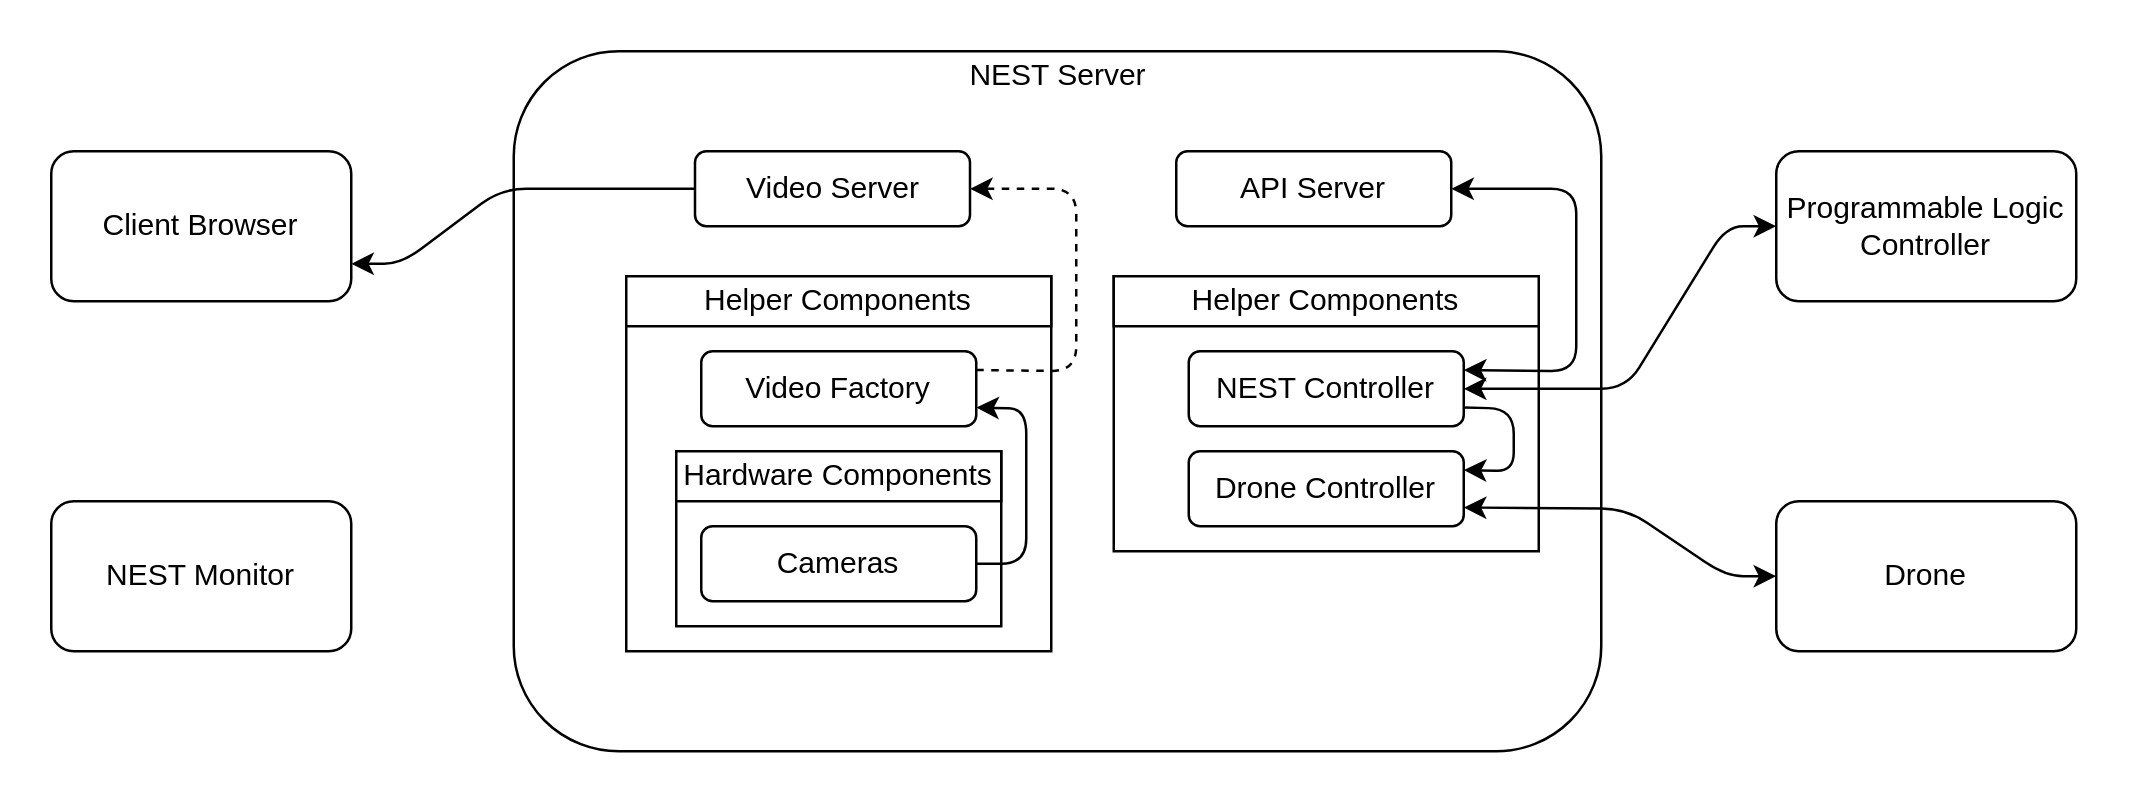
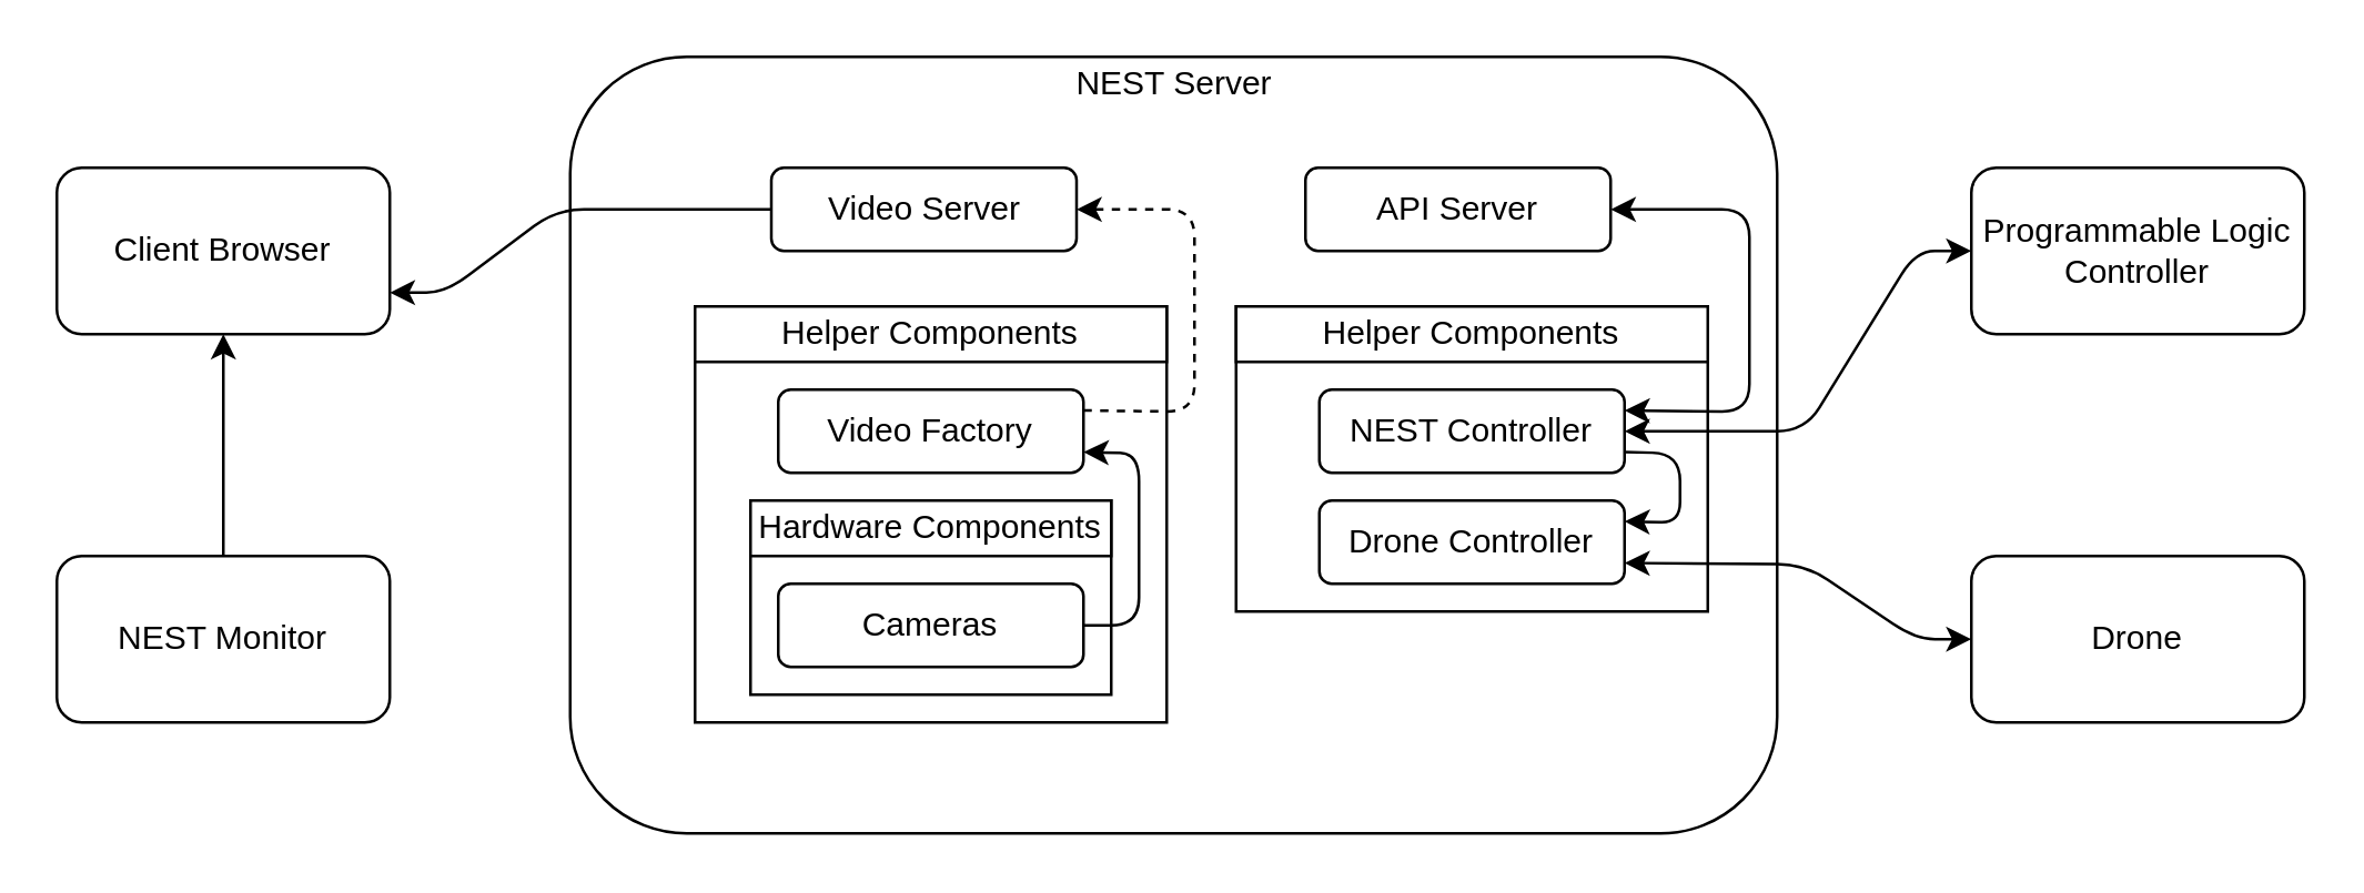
  <mxCell id="0" />
  <mxCell id="1" parent="0" />
  <mxCell id="2" value="" style="rounded=1;whiteSpace=wrap;html=1;" vertex="1" parent="1"><mxGeometry x="205" y="20" width="435" height="280" as="geometry" /></mxCell>
  <mxCell id="3" value="Client Browser" style="rounded=1;whiteSpace=wrap;html=1;" vertex="1" parent="1"><mxGeometry x="20" y="60" width="120" height="60" as="geometry" /></mxCell>
+ <mxCell id="4" style="edgeStyle=orthogonalEdgeStyle;rounded=0;orthogonalLoop=1;jettySize=auto;html=1;exitX=0.5;exitY=0;exitDx=0;exitDy=0;entryX=0.5;entryY=1;entryDx=0;entryDy=0;" edge="1" parent="1" source="5" target="3"><mxGeometry relative="1" as="geometry" /></mxCell>
  <mxCell id="5" value="NEST Monitor" style="rounded=1;whiteSpace=wrap;html=1;" vertex="1" parent="1"><mxGeometry x="20" y="200" width="120" height="60" as="geometry" /></mxCell>
  <mxCell id="6" value="NEST Server" style="text;html=1;strokeColor=none;fillColor=none;align=center;verticalAlign=middle;whiteSpace=wrap;rounded=0;" vertex="1" parent="1"><mxGeometry x="377.5" y="20" width="90" height="20" as="geometry" /></mxCell>
  <mxCell id="7" value="" style="group" vertex="1" connectable="0" parent="1"><mxGeometry x="450" y="60" width="160" height="160" as="geometry" /></mxCell>
  <mxCell id="8" value="" style="rounded=0;whiteSpace=wrap;html=1;" vertex="1" parent="7"><mxGeometry x="-5" y="50" width="170" height="110" as="geometry" /></mxCell>
  <mxCell id="9" value="Helper Components" style="rounded=0;whiteSpace=wrap;html=1;" vertex="1" parent="7"><mxGeometry x="-5" y="50" width="170" height="20" as="geometry" /></mxCell>
  <mxCell id="10" value="NEST Controller" style="rounded=1;whiteSpace=wrap;html=1;" vertex="1" parent="7"><mxGeometry x="25" y="80" width="110" height="30" as="geometry" /></mxCell>
  <mxCell id="11" value="Drone Controller" style="rounded=1;whiteSpace=wrap;html=1;" vertex="1" parent="7"><mxGeometry x="25" y="120" width="110" height="30" as="geometry" /></mxCell>
  <mxCell id="12" value="API Server" style="rounded=1;whiteSpace=wrap;html=1;" vertex="1" parent="7"><mxGeometry x="20" width="110" height="30" as="geometry" /></mxCell>
  <mxCell id="13" value="" style="endArrow=classic;startArrow=classic;html=1;entryX=1;entryY=0.5;entryDx=0;entryDy=0;exitX=1;exitY=0.25;exitDx=0;exitDy=0;" edge="1" parent="7" source="10" target="12"><mxGeometry width="50" height="50" relative="1" as="geometry"><mxPoint x="130" y="100" as="sourcePoint" /><mxPoint x="170" y="390" as="targetPoint" /><Array as="points"><mxPoint x="180" y="88" /><mxPoint x="180" y="15" /></Array></mxGeometry></mxCell>
  <mxCell id="14" value="" style="endArrow=classic;html=1;exitX=1;exitY=0.75;exitDx=0;exitDy=0;entryX=1;entryY=0.25;entryDx=0;entryDy=0;" edge="1" parent="7" source="10" target="11"><mxGeometry width="50" height="50" relative="1" as="geometry"><mxPoint x="125" y="436" as="sourcePoint" /><mxPoint x="175" y="386" as="targetPoint" /><Array as="points"><mxPoint x="155" y="103" /><mxPoint x="155" y="128" /></Array></mxGeometry></mxCell>
  <mxCell id="15" value="" style="group" vertex="1" connectable="0" parent="1"><mxGeometry x="250" y="60" width="170" height="210" as="geometry" /></mxCell>
  <mxCell id="16" value="" style="group" vertex="1" connectable="0" parent="15"><mxGeometry y="20" width="170" height="190" as="geometry" /></mxCell>
  <mxCell id="17" value="" style="rounded=0;whiteSpace=wrap;html=1;" vertex="1" parent="16"><mxGeometry y="30" width="170" height="150" as="geometry" /></mxCell>
  <mxCell id="18" value="Helper Components" style="rounded=0;whiteSpace=wrap;html=1;" vertex="1" parent="16"><mxGeometry y="30" width="170" height="20" as="geometry" /></mxCell>
  <mxCell id="19" value="" style="group" vertex="1" connectable="0" parent="16"><mxGeometry x="20" y="100" width="130" height="90" as="geometry" /></mxCell>
  <mxCell id="20" value="" style="rounded=0;whiteSpace=wrap;html=1;" vertex="1" parent="19"><mxGeometry width="130" height="70" as="geometry" /></mxCell>
  <mxCell id="21" value="Cameras" style="rounded=1;whiteSpace=wrap;html=1;" vertex="1" parent="19"><mxGeometry x="10" y="30" width="110" height="30" as="geometry" /></mxCell>
  <mxCell id="22" value="Hardware Components" style="rounded=0;whiteSpace=wrap;html=1;" vertex="1" parent="19"><mxGeometry width="130" height="20" as="geometry" /></mxCell>
  <mxCell id="23" value="Video Factory" style="rounded=1;whiteSpace=wrap;html=1;" vertex="1" parent="16"><mxGeometry x="30" y="60" width="110" height="30" as="geometry" /></mxCell>
  <mxCell id="24" value="" style="endArrow=classic;html=1;exitX=1;exitY=0.5;exitDx=0;exitDy=0;entryX=1;entryY=0.75;entryDx=0;entryDy=0;" edge="1" parent="16" source="21" target="23"><mxGeometry width="50" height="50" relative="1" as="geometry"><mxPoint x="130" y="230" as="sourcePoint" /><mxPoint x="180" y="180" as="targetPoint" /><Array as="points"><mxPoint x="160" y="145" /><mxPoint x="160" y="83" /></Array></mxGeometry></mxCell>
  <mxCell id="25" value="Video Server" style="rounded=1;whiteSpace=wrap;html=1;" vertex="1" parent="15"><mxGeometry x="27.5" width="110" height="30" as="geometry" /></mxCell>
  <mxCell id="26" value="" style="endArrow=classic;html=1;exitX=1;exitY=0.25;exitDx=0;exitDy=0;entryX=1;entryY=0.5;entryDx=0;entryDy=0;dashed=1;" edge="1" parent="15" source="23" target="25"><mxGeometry width="50" height="50" relative="1" as="geometry"><mxPoint x="130" y="250" as="sourcePoint" /><mxPoint x="180" y="200" as="targetPoint" /><Array as="points"><mxPoint x="180" y="88" /><mxPoint x="180" y="15" /></Array></mxGeometry></mxCell>
  <mxCell id="27" value="Drone" style="rounded=1;whiteSpace=wrap;html=1;" vertex="1" parent="1"><mxGeometry x="710" y="200" width="120" height="60" as="geometry" /></mxCell>
  <mxCell id="28" value="" style="endArrow=classic;html=1;exitX=0;exitY=0.5;exitDx=0;exitDy=0;entryX=1;entryY=0.75;entryDx=0;entryDy=0;" edge="1" parent="1" source="25" target="3"><mxGeometry width="50" height="50" relative="1" as="geometry"><mxPoint x="370" y="500" as="sourcePoint" /><mxPoint x="420" y="450" as="targetPoint" /><Array as="points"><mxPoint x="200" y="75" /><mxPoint x="160" y="105" /></Array></mxGeometry></mxCell>
  <mxCell id="29" value="" style="endArrow=classic;startArrow=classic;html=1;exitX=1;exitY=0.75;exitDx=0;exitDy=0;entryX=0;entryY=0.5;entryDx=0;entryDy=0;" edge="1" parent="1" source="11" target="27"><mxGeometry width="50" height="50" relative="1" as="geometry"><mxPoint x="380" y="500" as="sourcePoint" /><mxPoint x="740" y="170" as="targetPoint" /><Array as="points"><mxPoint x="650" y="203" /><mxPoint x="690" y="230" /></Array></mxGeometry></mxCell>
  <mxCell id="30" value="Programmable Logic Controller" style="rounded=1;whiteSpace=wrap;html=1;" vertex="1" parent="1"><mxGeometry x="710" y="60" width="120" height="60" as="geometry" /></mxCell>
  <mxCell id="31" value="" style="endArrow=classic;startArrow=classic;html=1;exitX=0;exitY=0.5;exitDx=0;exitDy=0;entryX=1;entryY=0.5;entryDx=0;entryDy=0;" edge="1" parent="1" source="30" target="10"><mxGeometry width="50" height="50" relative="1" as="geometry"><mxPoint x="370" y="130" as="sourcePoint" /><mxPoint x="420" y="80" as="targetPoint" /><Array as="points"><mxPoint x="690" y="90" /><mxPoint x="650" y="155" /></Array></mxGeometry></mxCell>
